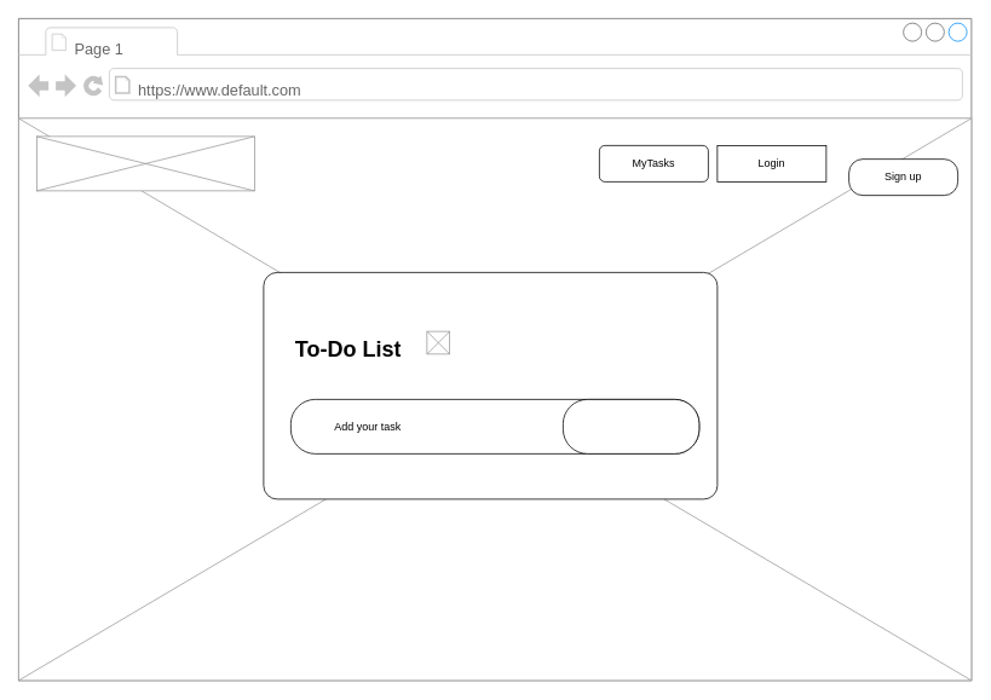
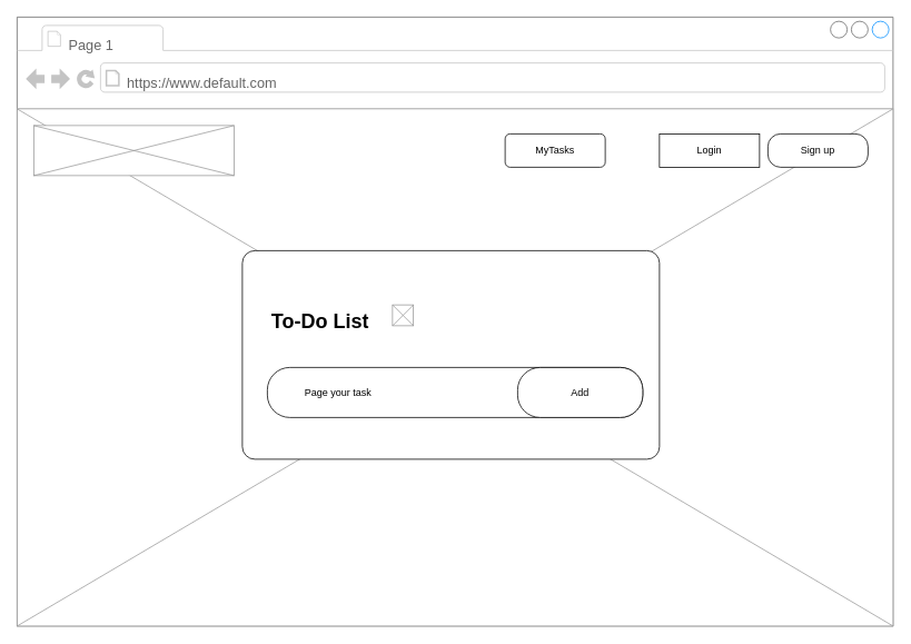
  <mxCell id="0" />
  <mxCell id="1" parent="0" />
  <mxCell id="2" value="" style="strokeWidth=1;shadow=0;dashed=0;align=center;html=1;shape=mxgraph.mockup.containers.browserWindow;rSize=0;strokeColor=#666666;mainText=,;recursiveResize=0;rounded=0;labelBackgroundColor=none;fontFamily=Verdana;fontSize=12" parent="1" vertex="1"><mxGeometry x="20" y="20" width="1050" height="730" as="geometry" /></mxCell>
  <mxCell id="3" value="Page 1" style="strokeWidth=1;shadow=0;dashed=0;align=center;html=1;shape=mxgraph.mockup.containers.anchor;fontSize=17;fontColor=#666666;align=left;" parent="2" vertex="1"><mxGeometry x="60" y="22" width="110" height="26" as="geometry" /></mxCell>
  <mxCell id="4" value="https://www.default.com" style="strokeWidth=1;shadow=0;dashed=0;align=center;html=1;shape=mxgraph.mockup.containers.anchor;rSize=0;fontSize=17;fontColor=#666666;align=left;" parent="2" vertex="1"><mxGeometry x="130" y="60" width="365" height="40" as="geometry" /></mxCell>
  <mxCell id="5" value="" style="verticalLabelPosition=bottom;shadow=0;dashed=0;align=center;html=1;verticalAlign=top;strokeWidth=1;shape=mxgraph.mockup.graphics.simpleIcon;strokeColor=#999999;fillColor=#ffffff;rounded=0;labelBackgroundColor=none;fontFamily=Verdana;fontSize=12;fontColor=#000000;" vertex="1" parent="2"><mxGeometry y="110" width="1050" height="620" as="geometry" /></mxCell>
  <mxCell id="6" value="" style="rounded=1;whiteSpace=wrap;html=1;arcSize=6;" vertex="1" parent="2"><mxGeometry x="270" y="280" width="500" height="250" as="geometry" /></mxCell>
  <mxCell id="7" value="&lt;h1&gt;To-Do List&lt;/h1&gt;" style="text;html=1;strokeColor=none;fillColor=none;spacing=5;spacingTop=-20;whiteSpace=wrap;overflow=hidden;rounded=0;" vertex="1" parent="2"><mxGeometry x="300" y="345" width="190" height="45" as="geometry" /></mxCell>
  <mxCell id="8" value="" style="verticalLabelPosition=bottom;shadow=0;dashed=0;align=center;html=1;verticalAlign=top;strokeWidth=1;shape=mxgraph.mockup.graphics.simpleIcon;strokeColor=#999999;" vertex="1" parent="2"><mxGeometry x="450" y="345" width="25" height="25" as="geometry" /></mxCell>
  <mxCell id="9" value="" style="rounded=1;whiteSpace=wrap;html=1;arcSize=45;" vertex="1" parent="2"><mxGeometry x="300" y="420" width="450" height="60" as="geometry" /></mxCell>
- <mxCell id="10" value="Add your task" style="text;html=1;strokeColor=none;fillColor=none;align=center;verticalAlign=middle;whiteSpace=wrap;rounded=0;" vertex="1" parent="2"><mxGeometry x="310" y="435" width="150" height="30" as="geometry" /></mxCell>
+ <mxCell id="10" value="Page your task" style="text;html=1;strokeColor=none;fillColor=none;align=center;verticalAlign=middle;whiteSpace=wrap;rounded=0;" vertex="1" parent="2"><mxGeometry x="310" y="435" width="150" height="30" as="geometry" /></mxCell>
  <mxCell id="11" value="" style="rounded=1;whiteSpace=wrap;html=1;arcSize=45;" vertex="1" parent="2"><mxGeometry x="600" y="420" width="150" height="60" as="geometry" /></mxCell>
+ <mxCell id="12" value="Add" style="text;html=1;strokeColor=none;fillColor=none;align=center;verticalAlign=middle;whiteSpace=wrap;rounded=0;" vertex="1" parent="2"><mxGeometry x="600" y="435" width="150" height="30" as="geometry" /></mxCell>
  <mxCell id="13" value="" style="verticalLabelPosition=bottom;shadow=0;dashed=0;align=center;html=1;verticalAlign=top;strokeWidth=1;shape=mxgraph.mockup.graphics.simpleIcon;strokeColor=#999999;" vertex="1" parent="2"><mxGeometry x="20" y="130" width="240" height="60" as="geometry" /></mxCell>
- <mxCell id="14" value="MyTasks" style="rounded=1;whiteSpace=wrap;html=1;" vertex="1" parent="2"><mxGeometry x="640" y="140" width="120" height="40" as="geometry" /></mxCell>
- <mxCell id="15" value="Sign up" style="rounded=1;whiteSpace=wrap;html=1;arcSize=38;" vertex="1" parent="2"><mxGeometry x="915" y="155" width="120" height="40" as="geometry" /></mxCell>
+ <mxCell id="14" value="MyTasks" style="rounded=1;whiteSpace=wrap;html=1;" vertex="1" parent="2"><mxGeometry x="585" y="140" width="120" height="40" as="geometry" /></mxCell>
+ <mxCell id="15" value="Sign up" style="rounded=1;whiteSpace=wrap;html=1;arcSize=38;" vertex="1" parent="2"><mxGeometry x="900" y="140" width="120" height="40" as="geometry" /></mxCell>
  <mxCell id="16" value="Login" style="whiteSpace=wrap;html=1;arcSize=38;rounded=0;" vertex="1" parent="2"><mxGeometry x="770" y="140" width="120" height="40" as="geometry" /></mxCell>
